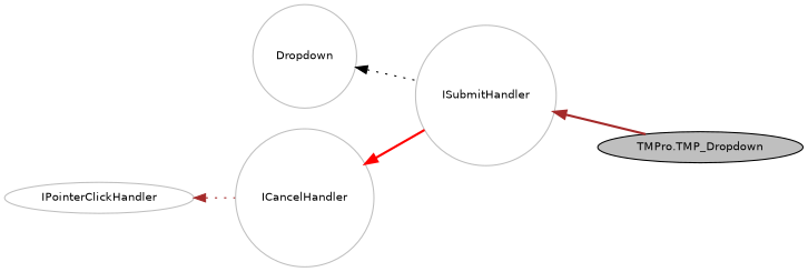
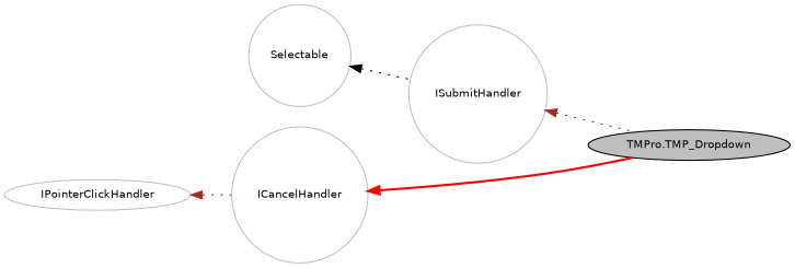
  digraph {
    rankdir=LR
    node [color=grey75 fillcolor=white fontname=Helvetica fontsize=10 shape=circle style=filled]
    edge [color=brown dir=back fontname=Helvetica fontsize=10 labelfontname=Helvetica labelfontsize=10 style=dotted]
    n1 [color=black fillcolor=grey75 fontcolor=black height=0.2 label="TMPro.TMP_Dropdown" shape=ellipse width=0.4]
-   n2 [height=0.2 label=Dropdown width=0.4]
+   n2 [height=0.2 label=Selectable width=0.4]
    n3 [height=0.2 label=ISubmitHandler width=0.4]
    n4 [height=0.2 label=IPointerClickHandler shape=ellipse width=0.4]
    n5 [height=0.2 label=ICancelHandler width=0.4]
    n2 -> n3 [color=black]
-   n3 -> n1 [style=bold]
+   n3 -> n1
    n4 -> n5
-   n5 -> n3 [color=red style=bold]
+   n5 -> n1 [color=red style=bold]
  }
